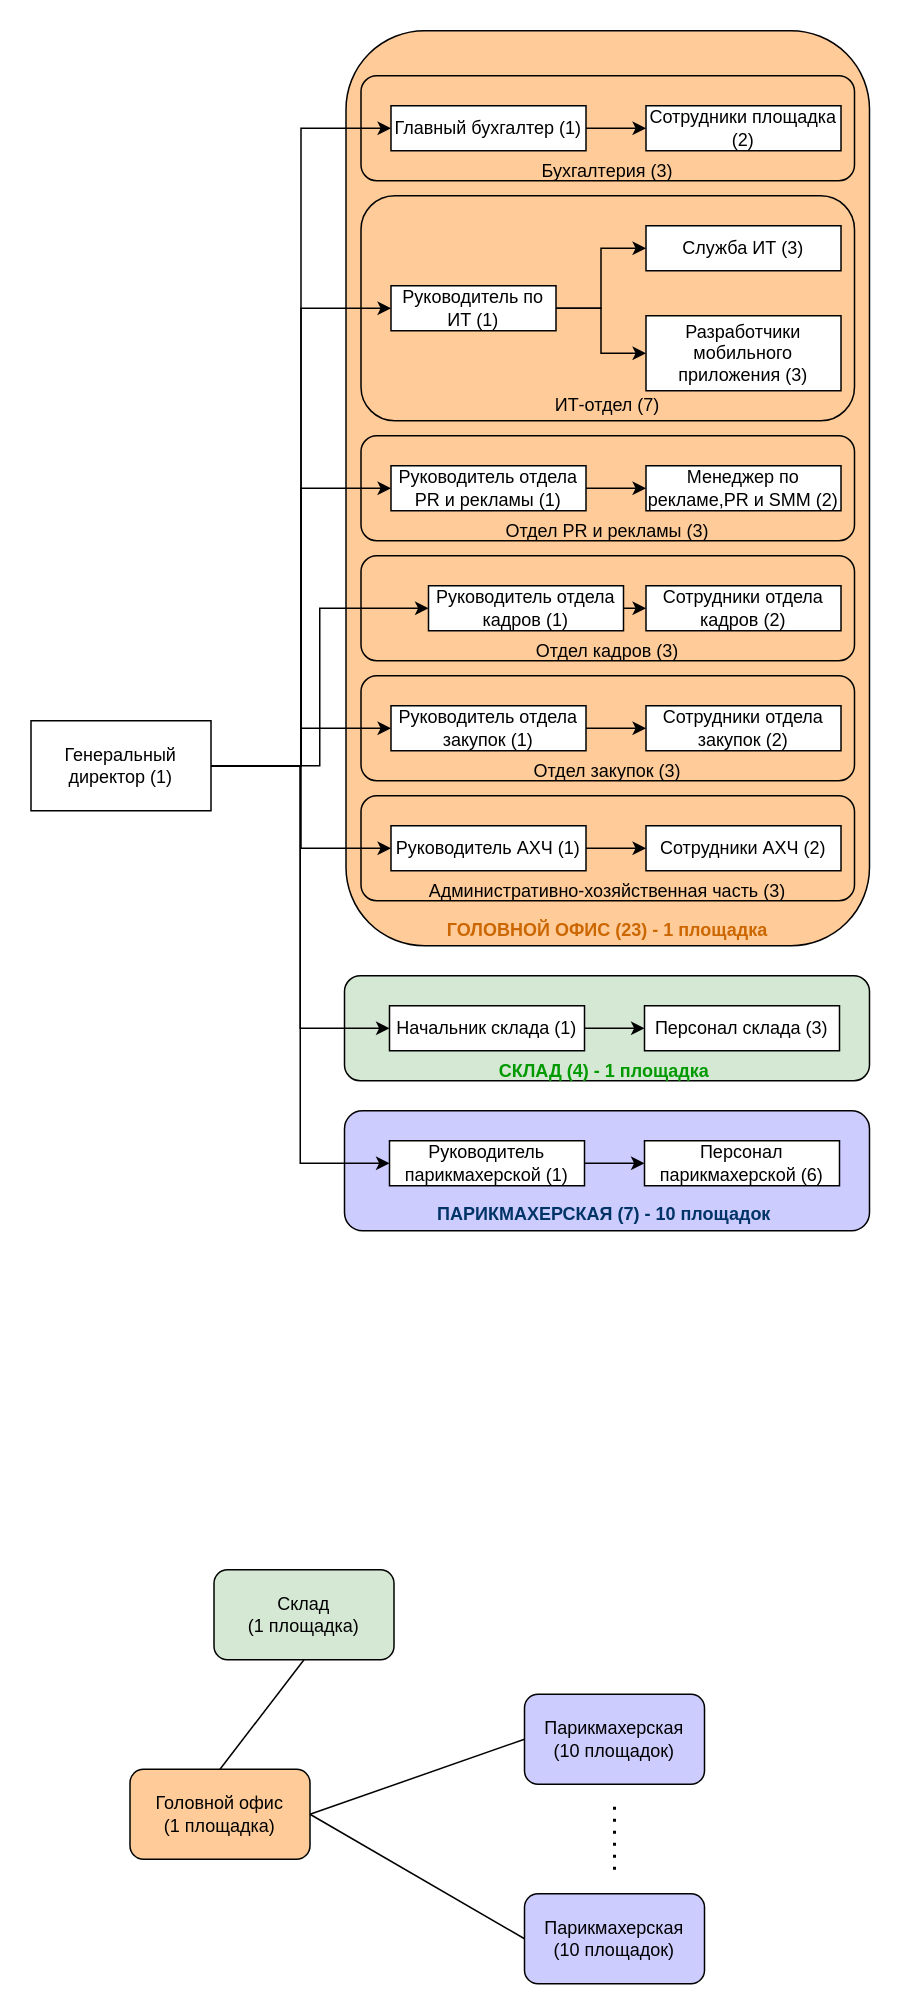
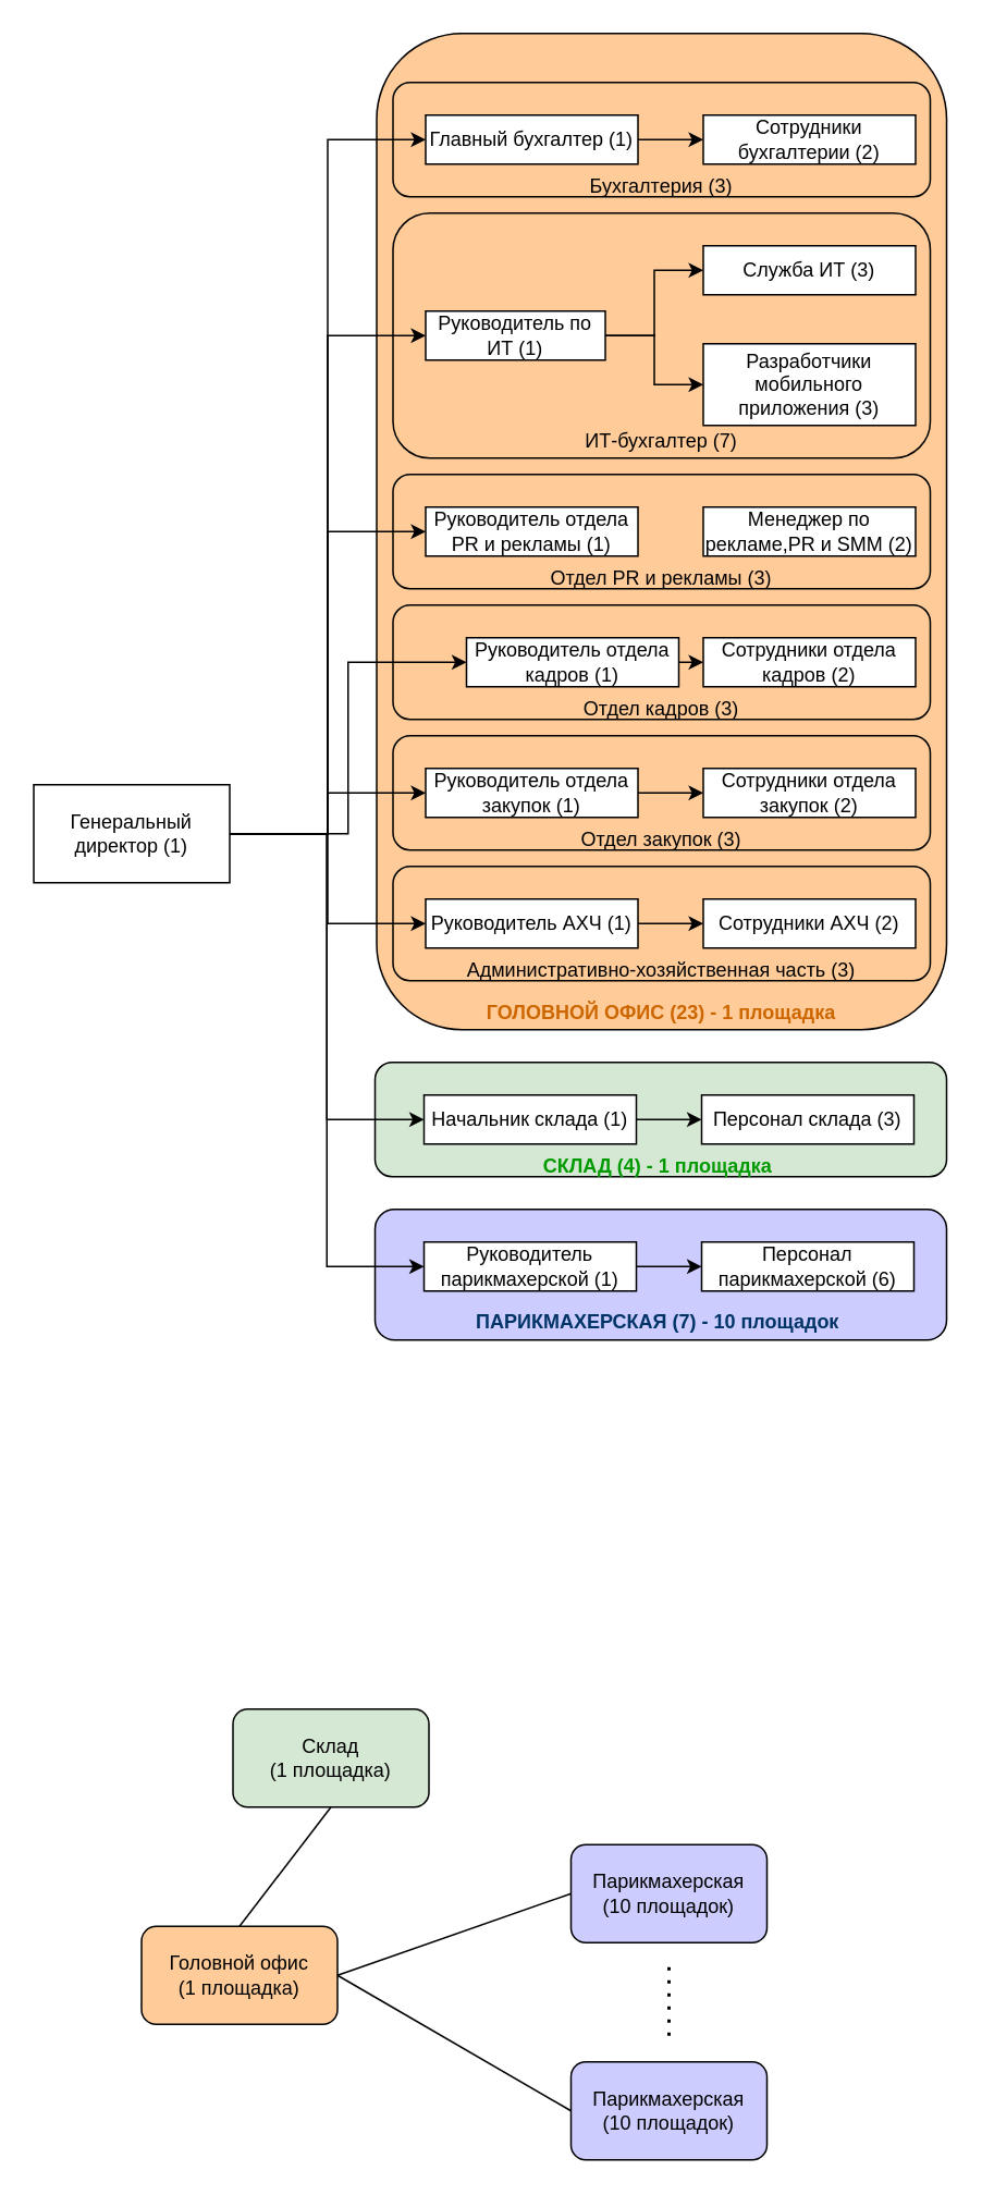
  <mxCell id="0" />
  <mxCell id="1" parent="0" />
  <mxCell id="2" value="Генеральный директор (1)" style="rounded=0;whiteSpace=wrap;html=1;" parent="1" vertex="1"><mxGeometry x="20" y="480" width="120" height="60" as="geometry" /></mxCell>
  <mxCell id="3" value="&lt;br&gt;&lt;br&gt;&lt;br&gt;&lt;br&gt;&lt;br&gt;&lt;br&gt;&lt;br&gt;&lt;br&gt;&lt;br&gt;&lt;br&gt;&lt;br&gt;&lt;br&gt;&lt;br&gt;&lt;br&gt;&lt;br&gt;&lt;br&gt;&lt;br&gt;&lt;br&gt;&lt;br&gt;&lt;br&gt;&lt;br&gt;&lt;br&gt;&lt;br&gt;&lt;br&gt;&lt;br&gt;&lt;br&gt;&lt;br&gt;&lt;br&gt;&lt;br&gt;&lt;br&gt;&lt;br&gt;&lt;br&gt;&lt;br&gt;&lt;br&gt;&lt;br&gt;&lt;br&gt;&lt;br&gt;&lt;br&gt;&lt;br&gt;&lt;br&gt;&lt;br&gt;&lt;b&gt;&lt;font color=&quot;#cc6600&quot;&gt;ГОЛОВНОЙ ОФИС (23) - 1 площадка&lt;/font&gt;&lt;/b&gt;" style="rounded=1;whiteSpace=wrap;html=1;fillColor=#FFCC99;" parent="1" vertex="1"><mxGeometry x="230" y="20" width="349" height="610" as="geometry" /></mxCell>
  <mxCell id="4" value="&lt;br&gt;&lt;br&gt;&lt;br&gt;&lt;br&gt;Бухгалтерия (3)" style="rounded=1;whiteSpace=wrap;html=1;fillColor=#FFCC99;" parent="1" vertex="1"><mxGeometry x="240" y="50" width="329" height="70" as="geometry" /></mxCell>
  <mxCell id="5" style="edgeStyle=orthogonalEdgeStyle;rounded=0;orthogonalLoop=1;jettySize=auto;html=1;exitX=1;exitY=0.5;exitDx=0;exitDy=0;entryX=0;entryY=0.5;entryDx=0;entryDy=0;" parent="1" source="6" target="7" edge="1"><mxGeometry relative="1" as="geometry" /></mxCell>
  <mxCell id="6" value="Главный бухгалтер (1)" style="rounded=0;whiteSpace=wrap;html=1;" parent="1" vertex="1"><mxGeometry x="260" y="70" width="130" height="30" as="geometry" /></mxCell>
- <mxCell id="7" value="Сотрудники площадка (2)" style="rounded=0;whiteSpace=wrap;html=1;" parent="1" vertex="1"><mxGeometry x="430" y="70" width="130" height="30" as="geometry" /></mxCell>
+ <mxCell id="7" value="Сотрудники бухгалтерии (2)" style="rounded=0;whiteSpace=wrap;html=1;" parent="1" vertex="1"><mxGeometry x="430" y="70" width="130" height="30" as="geometry" /></mxCell>
  <mxCell id="8" style="edgeStyle=orthogonalEdgeStyle;rounded=0;orthogonalLoop=1;jettySize=auto;html=1;exitX=1;exitY=0.5;exitDx=0;exitDy=0;entryX=0;entryY=0.5;entryDx=0;entryDy=0;" parent="1" source="2" target="6" edge="1"><mxGeometry relative="1" as="geometry" /></mxCell>
- <mxCell id="9" value="&lt;br&gt;&lt;br&gt;&lt;br&gt;&lt;br&gt;&lt;br&gt;&lt;br&gt;&lt;br&gt;&lt;br&gt;&lt;br&gt;ИТ-отдел (7)" style="rounded=1;whiteSpace=wrap;html=1;fillColor=#FFCC99;" parent="1" vertex="1"><mxGeometry x="240" y="130" width="329" height="150" as="geometry" /></mxCell>
+ <mxCell id="9" value="&lt;br&gt;&lt;br&gt;&lt;br&gt;&lt;br&gt;&lt;br&gt;&lt;br&gt;&lt;br&gt;&lt;br&gt;&lt;br&gt;ИТ-бухгалтер (7)" style="rounded=1;whiteSpace=wrap;html=1;fillColor=#FFCC99;" parent="1" vertex="1"><mxGeometry x="240" y="130" width="329" height="150" as="geometry" /></mxCell>
  <mxCell id="10" style="edgeStyle=orthogonalEdgeStyle;rounded=0;orthogonalLoop=1;jettySize=auto;html=1;exitX=1;exitY=0.5;exitDx=0;exitDy=0;entryX=0;entryY=0.5;entryDx=0;entryDy=0;" parent="1" source="12" target="13" edge="1"><mxGeometry relative="1" as="geometry" /></mxCell>
  <mxCell id="11" style="edgeStyle=orthogonalEdgeStyle;rounded=0;orthogonalLoop=1;jettySize=auto;html=1;exitX=1;exitY=0.5;exitDx=0;exitDy=0;entryX=0;entryY=0.5;entryDx=0;entryDy=0;" parent="1" source="12" target="14" edge="1"><mxGeometry relative="1" as="geometry" /></mxCell>
  <mxCell id="12" value="Руководитель по ИТ (1)" style="rounded=0;whiteSpace=wrap;html=1;" parent="1" vertex="1"><mxGeometry x="260" y="190" width="110" height="30" as="geometry" /></mxCell>
  <mxCell id="13" value="Служба ИТ (3)" style="rounded=0;whiteSpace=wrap;html=1;" parent="1" vertex="1"><mxGeometry x="430" y="150" width="130" height="30" as="geometry" /></mxCell>
  <mxCell id="14" value="Разработчики мобильного приложения (3)" style="rounded=0;whiteSpace=wrap;html=1;" parent="1" vertex="1"><mxGeometry x="430" y="210" width="130" height="50" as="geometry" /></mxCell>
  <mxCell id="15" value="&lt;br&gt;&lt;br&gt;&lt;br&gt;&lt;br&gt;Отдел PR и рекламы (3)" style="rounded=1;whiteSpace=wrap;html=1;fillColor=#FFCC99;" parent="1" vertex="1"><mxGeometry x="240" y="290" width="329" height="70" as="geometry" /></mxCell>
- <mxCell id="16" style="edgeStyle=orthogonalEdgeStyle;rounded=0;orthogonalLoop=1;jettySize=auto;html=1;exitX=1;exitY=0.5;exitDx=0;exitDy=0;entryX=0;entryY=0.5;entryDx=0;entryDy=0;" parent="1" source="17" target="18" edge="1"><mxGeometry relative="1" as="geometry" /></mxCell>
  <mxCell id="17" value="Руководитель отдела PR и рекламы (1)" style="rounded=0;whiteSpace=wrap;html=1;" parent="1" vertex="1"><mxGeometry x="260" y="310" width="130" height="30" as="geometry" /></mxCell>
  <mxCell id="18" value="Менеджер по рекламе,PR и SMM (2)" style="rounded=0;whiteSpace=wrap;html=1;" parent="1" vertex="1"><mxGeometry x="430" y="310" width="130" height="30" as="geometry" /></mxCell>
  <mxCell id="19" value="&lt;br&gt;&lt;br&gt;&lt;br&gt;&lt;br&gt;Отдел кадров (3)" style="rounded=1;whiteSpace=wrap;html=1;fillColor=#FFCC99;" parent="1" vertex="1"><mxGeometry x="240" y="370" width="329" height="70" as="geometry" /></mxCell>
  <mxCell id="20" style="edgeStyle=orthogonalEdgeStyle;rounded=0;orthogonalLoop=1;jettySize=auto;html=1;exitX=1;exitY=0.5;exitDx=0;exitDy=0;entryX=0;entryY=0.5;entryDx=0;entryDy=0;" parent="1" source="21" target="22" edge="1"><mxGeometry relative="1" as="geometry" /></mxCell>
  <mxCell id="21" value="Руководитель отдела кадров (1)" style="rounded=0;whiteSpace=wrap;html=1;" parent="1" vertex="1"><mxGeometry x="285" y="390" width="130" height="30" as="geometry" /></mxCell>
  <mxCell id="22" value="Сотрудники отдела кадров (2)" style="rounded=0;whiteSpace=wrap;html=1;" parent="1" vertex="1"><mxGeometry x="430" y="390" width="130" height="30" as="geometry" /></mxCell>
  <mxCell id="23" value="&lt;br&gt;&lt;br&gt;&lt;br&gt;&lt;br&gt;Отдел закупок (3)" style="rounded=1;whiteSpace=wrap;html=1;fillColor=#FFCC99;" parent="1" vertex="1"><mxGeometry x="240" y="450" width="329" height="70" as="geometry" /></mxCell>
  <mxCell id="24" style="edgeStyle=orthogonalEdgeStyle;rounded=0;orthogonalLoop=1;jettySize=auto;html=1;exitX=1;exitY=0.5;exitDx=0;exitDy=0;entryX=0;entryY=0.5;entryDx=0;entryDy=0;" parent="1" source="25" target="26" edge="1"><mxGeometry relative="1" as="geometry" /></mxCell>
  <mxCell id="25" value="Руководитель отдела закупок (1)" style="rounded=0;whiteSpace=wrap;html=1;" parent="1" vertex="1"><mxGeometry x="260" y="470" width="130" height="30" as="geometry" /></mxCell>
  <mxCell id="26" value="Сотрудники отдела закупок (2)" style="rounded=0;whiteSpace=wrap;html=1;" parent="1" vertex="1"><mxGeometry x="430" y="470" width="130" height="30" as="geometry" /></mxCell>
  <mxCell id="27" value="&lt;br&gt;&lt;br&gt;&lt;br&gt;&lt;br&gt;Административно-хозяйственная часть (3)" style="rounded=1;whiteSpace=wrap;html=1;fillColor=#FFCC99;" parent="1" vertex="1"><mxGeometry x="240" y="530" width="329" height="70" as="geometry" /></mxCell>
  <mxCell id="28" style="edgeStyle=orthogonalEdgeStyle;rounded=0;orthogonalLoop=1;jettySize=auto;html=1;exitX=1;exitY=0.5;exitDx=0;exitDy=0;entryX=0;entryY=0.5;entryDx=0;entryDy=0;" parent="1" source="29" target="30" edge="1"><mxGeometry relative="1" as="geometry" /></mxCell>
  <mxCell id="29" value="Руководитель АХЧ (1)" style="rounded=0;whiteSpace=wrap;html=1;" parent="1" vertex="1"><mxGeometry x="260" y="550" width="130" height="30" as="geometry" /></mxCell>
  <mxCell id="30" value="Сотрудники АХЧ (2)" style="rounded=0;whiteSpace=wrap;html=1;" parent="1" vertex="1"><mxGeometry x="430" y="550" width="130" height="30" as="geometry" /></mxCell>
  <mxCell id="31" style="edgeStyle=orthogonalEdgeStyle;rounded=0;orthogonalLoop=1;jettySize=auto;html=1;exitX=1;exitY=0.5;exitDx=0;exitDy=0;entryX=0;entryY=0.5;entryDx=0;entryDy=0;" parent="1" source="2" target="21" edge="1"><mxGeometry relative="1" as="geometry" /></mxCell>
  <mxCell id="32" style="edgeStyle=orthogonalEdgeStyle;rounded=0;orthogonalLoop=1;jettySize=auto;html=1;exitX=1;exitY=0.5;exitDx=0;exitDy=0;entryX=0;entryY=0.5;entryDx=0;entryDy=0;" parent="1" source="2" target="25" edge="1"><mxGeometry relative="1" as="geometry" /></mxCell>
  <mxCell id="33" style="edgeStyle=orthogonalEdgeStyle;rounded=0;orthogonalLoop=1;jettySize=auto;html=1;exitX=1;exitY=0.5;exitDx=0;exitDy=0;entryX=0;entryY=0.5;entryDx=0;entryDy=0;" parent="1" source="2" target="29" edge="1"><mxGeometry relative="1" as="geometry" /></mxCell>
  <mxCell id="34" style="edgeStyle=orthogonalEdgeStyle;rounded=0;orthogonalLoop=1;jettySize=auto;html=1;exitX=1;exitY=0.5;exitDx=0;exitDy=0;entryX=0;entryY=0.5;entryDx=0;entryDy=0;" parent="1" source="2" target="17" edge="1"><mxGeometry relative="1" as="geometry" /></mxCell>
  <mxCell id="35" style="edgeStyle=orthogonalEdgeStyle;rounded=0;orthogonalLoop=1;jettySize=auto;html=1;exitX=1;exitY=0.5;exitDx=0;exitDy=0;entryX=0;entryY=0.5;entryDx=0;entryDy=0;" parent="1" source="2" target="12" edge="1"><mxGeometry relative="1" as="geometry" /></mxCell>
  <mxCell id="36" value="&lt;br&gt;&lt;br&gt;&lt;br&gt;&lt;br&gt;&lt;b&gt;&lt;font color=&quot;#009900&quot;&gt;СКЛАД (4) - 1 площадка&amp;nbsp;&lt;br&gt;&lt;/font&gt;&lt;/b&gt;" style="rounded=1;whiteSpace=wrap;html=1;fillColor=#D5E8D4;" parent="1" vertex="1"><mxGeometry x="229" y="650" width="350" height="70" as="geometry" /></mxCell>
  <mxCell id="37" style="edgeStyle=orthogonalEdgeStyle;rounded=0;orthogonalLoop=1;jettySize=auto;html=1;exitX=1;exitY=0.5;exitDx=0;exitDy=0;entryX=0;entryY=0.5;entryDx=0;entryDy=0;" parent="1" source="38" target="39" edge="1"><mxGeometry relative="1" as="geometry" /></mxCell>
  <mxCell id="38" value="Начальник склада (1)" style="rounded=0;whiteSpace=wrap;html=1;" parent="1" vertex="1"><mxGeometry x="259" y="670" width="130" height="30" as="geometry" /></mxCell>
  <mxCell id="39" value="Персонал склада (3)" style="rounded=0;whiteSpace=wrap;html=1;" parent="1" vertex="1"><mxGeometry x="429" y="670" width="130" height="30" as="geometry" /></mxCell>
  <mxCell id="40" style="edgeStyle=orthogonalEdgeStyle;rounded=0;orthogonalLoop=1;jettySize=auto;html=1;exitX=1;exitY=0.5;exitDx=0;exitDy=0;entryX=0;entryY=0.5;entryDx=0;entryDy=0;" parent="1" source="2" target="38" edge="1"><mxGeometry relative="1" as="geometry" /></mxCell>
  <mxCell id="41" value="&lt;br&gt;&lt;br&gt;&lt;br&gt;&lt;br&gt;&lt;b&gt;&lt;font color=&quot;#003366&quot;&gt;ПАРИКМАХЕРСКАЯ (7) - 10 площадок&lt;/font&gt;&lt;font color=&quot;#009900&quot;&gt;&amp;nbsp;&lt;br&gt;&lt;/font&gt;&lt;/b&gt;" style="rounded=1;whiteSpace=wrap;html=1;fillColor=#CCCCFF;" parent="1" vertex="1"><mxGeometry x="229" y="740" width="350" height="80" as="geometry" /></mxCell>
  <mxCell id="42" style="edgeStyle=orthogonalEdgeStyle;rounded=0;orthogonalLoop=1;jettySize=auto;html=1;exitX=1;exitY=0.5;exitDx=0;exitDy=0;entryX=0;entryY=0.5;entryDx=0;entryDy=0;" parent="1" source="43" target="44" edge="1"><mxGeometry relative="1" as="geometry" /></mxCell>
  <mxCell id="43" value="Руководитель парикмахерской (1)" style="rounded=0;whiteSpace=wrap;html=1;" parent="1" vertex="1"><mxGeometry x="259" y="760" width="130" height="30" as="geometry" /></mxCell>
  <mxCell id="44" value="Персонал парикмахерской (6)" style="rounded=0;whiteSpace=wrap;html=1;" parent="1" vertex="1"><mxGeometry x="429" y="760" width="130" height="30" as="geometry" /></mxCell>
  <mxCell id="45" style="edgeStyle=orthogonalEdgeStyle;rounded=0;orthogonalLoop=1;jettySize=auto;html=1;exitX=1;exitY=0.5;exitDx=0;exitDy=0;entryX=0;entryY=0.5;entryDx=0;entryDy=0;" parent="1" source="2" target="43" edge="1"><mxGeometry relative="1" as="geometry" /></mxCell>
  <mxCell id="46" value="Головной офис &lt;br&gt;(1 площадка)" style="rounded=1;whiteSpace=wrap;html=1;fillColor=#FFCC99;" parent="1" vertex="1"><mxGeometry x="86" y="1179" width="120" height="60" as="geometry" /></mxCell>
  <mxCell id="47" value="Склад&lt;br&gt;(1 площадка)" style="rounded=1;whiteSpace=wrap;html=1;fillColor=#D5E8D4;" parent="1" vertex="1"><mxGeometry x="142" y="1046" width="120" height="60" as="geometry" /></mxCell>
  <mxCell id="48" value="Парикмахерская&lt;br&gt;(10 площадок)" style="rounded=1;whiteSpace=wrap;html=1;fillColor=#CCCCFF;" parent="1" vertex="1"><mxGeometry x="349" y="1129" width="120" height="60" as="geometry" /></mxCell>
  <mxCell id="49" value="Парикмахерская&lt;br&gt;(10 площадок)" style="rounded=1;whiteSpace=wrap;html=1;fillColor=#CCCCFF;" parent="1" vertex="1"><mxGeometry x="349" y="1262" width="120" height="60" as="geometry" /></mxCell>
  <mxCell id="50" value="" style="endArrow=none;html=1;rounded=0;exitX=1;exitY=0.5;exitDx=0;exitDy=0;entryX=0;entryY=0.5;entryDx=0;entryDy=0;" parent="1" source="46" target="48" edge="1"><mxGeometry width="50" height="50" relative="1" as="geometry"><mxPoint x="235" y="1205" as="sourcePoint" /><mxPoint x="285" y="1155" as="targetPoint" /></mxGeometry></mxCell>
  <mxCell id="51" value="" style="endArrow=none;html=1;rounded=0;exitX=1;exitY=0.5;exitDx=0;exitDy=0;entryX=0;entryY=0.5;entryDx=0;entryDy=0;" parent="1" source="46" target="49" edge="1"><mxGeometry width="50" height="50" relative="1" as="geometry"><mxPoint x="216" y="1219" as="sourcePoint" /><mxPoint x="359" y="1169" as="targetPoint" /></mxGeometry></mxCell>
  <mxCell id="52" value="" style="endArrow=none;html=1;rounded=0;exitX=0.5;exitY=0;exitDx=0;exitDy=0;entryX=0.5;entryY=1;entryDx=0;entryDy=0;" parent="1" source="46" target="47" edge="1"><mxGeometry width="50" height="50" relative="1" as="geometry"><mxPoint x="226" y="1229" as="sourcePoint" /><mxPoint x="369" y="1179" as="targetPoint" /></mxGeometry></mxCell>
  <mxCell id="53" value="" style="endArrow=none;dashed=1;html=1;dashPattern=1 3;strokeWidth=2;rounded=0;" edge="1" parent="1"><mxGeometry width="50" height="50" relative="1" as="geometry"><mxPoint x="409" y="1246" as="sourcePoint" /><mxPoint x="409" y="1199" as="targetPoint" /></mxGeometry></mxCell>
